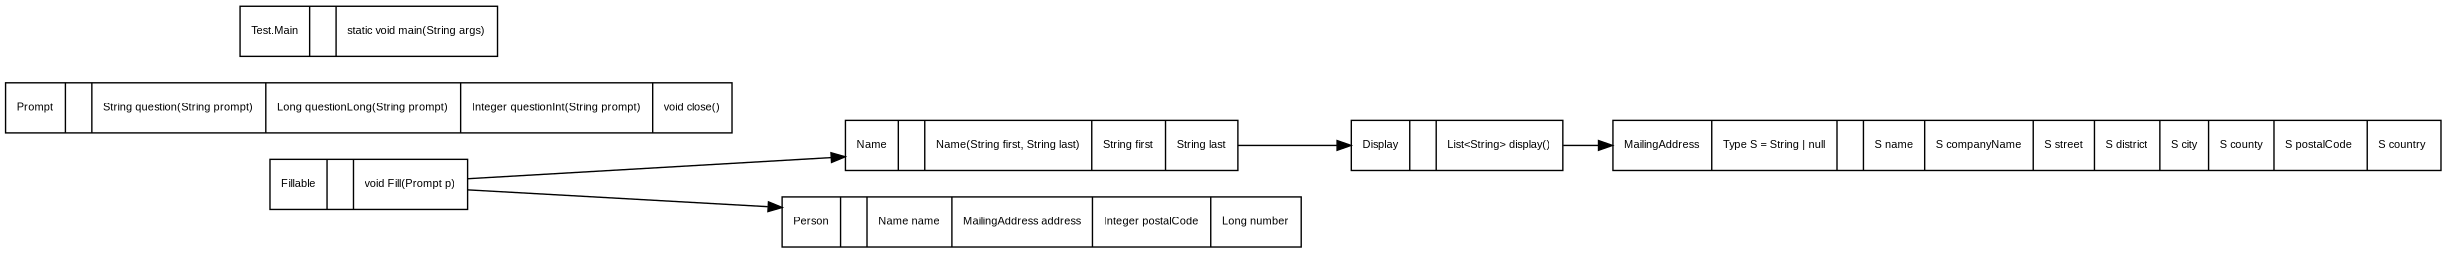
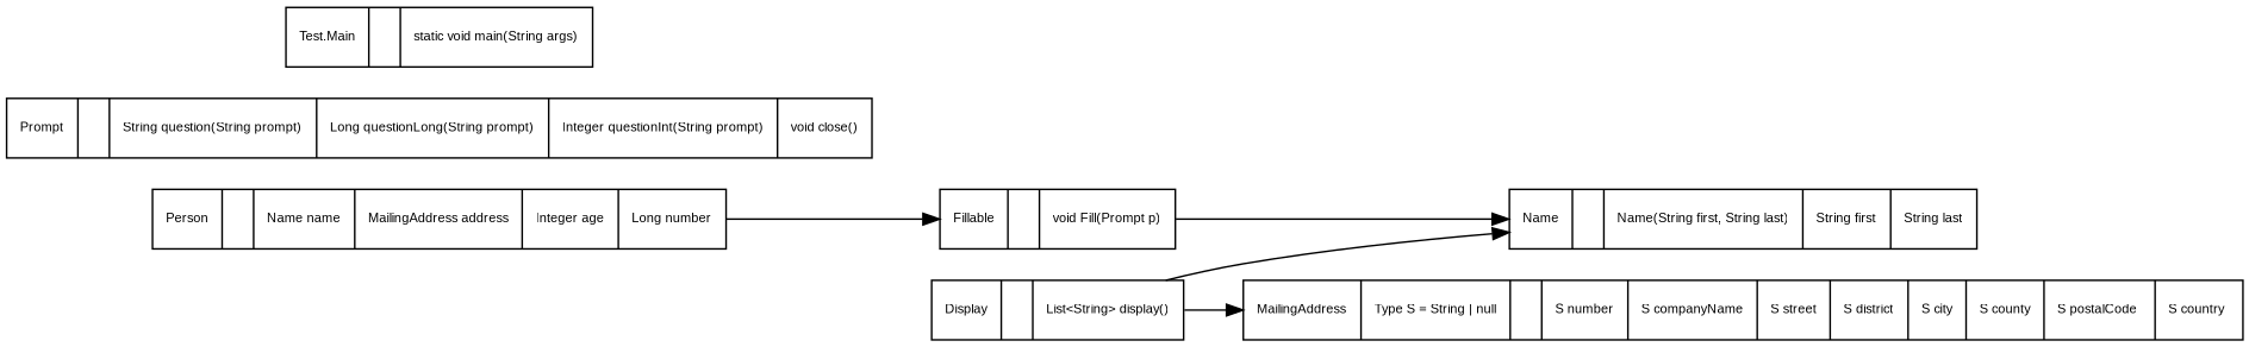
  digraph {
    fontname="Liberation Sans"
    rankdir=LR
    node [fontname="Liberation Sans" fontsize=8 shape=record]
    edge [fontname="Liberation Sans" fontsize=8]
    n1 [label="{Fillable||void Fill(Prompt p)\l}"]
    n2 [label="{Name||Name(String first, String last)\l|String first\l|String last\l}"]
-   n3 [label="{Person||Name name\l|MailingAddress address\l|Integer postalCode\l|Long number\l}"]
-   n4 [label="{MailingAddress|Type S = String \| null||S name\l|S companyName\l|S street\l|S district\l|S city\l|S county\l|S postalCode \l|S country \l}"]
+   n3 [label="{Person||Name name\l|MailingAddress address\l|Integer age\l|Long number\l}"]
+   n4 [label="{MailingAddress|Type S = String \| null||S number\l|S companyName\l|S street\l|S district\l|S city\l|S county\l|S postalCode \l|S country \l}"]
    n5 [label="{Prompt||String question(String prompt)\l|Long questionLong(String prompt)\l|Integer questionInt(String prompt)\l|void close()\l}"]
    n6 [label="{Test.Main||static void main(String args)\l}"]
    n7 [label="{Display||List\<String\> display()\l}"]
    n1 -> n2
-   n1 -> n3
-   n2 -> n7
+   n3 -> n1
+   n7 -> n2
    n7 -> n4
  }
